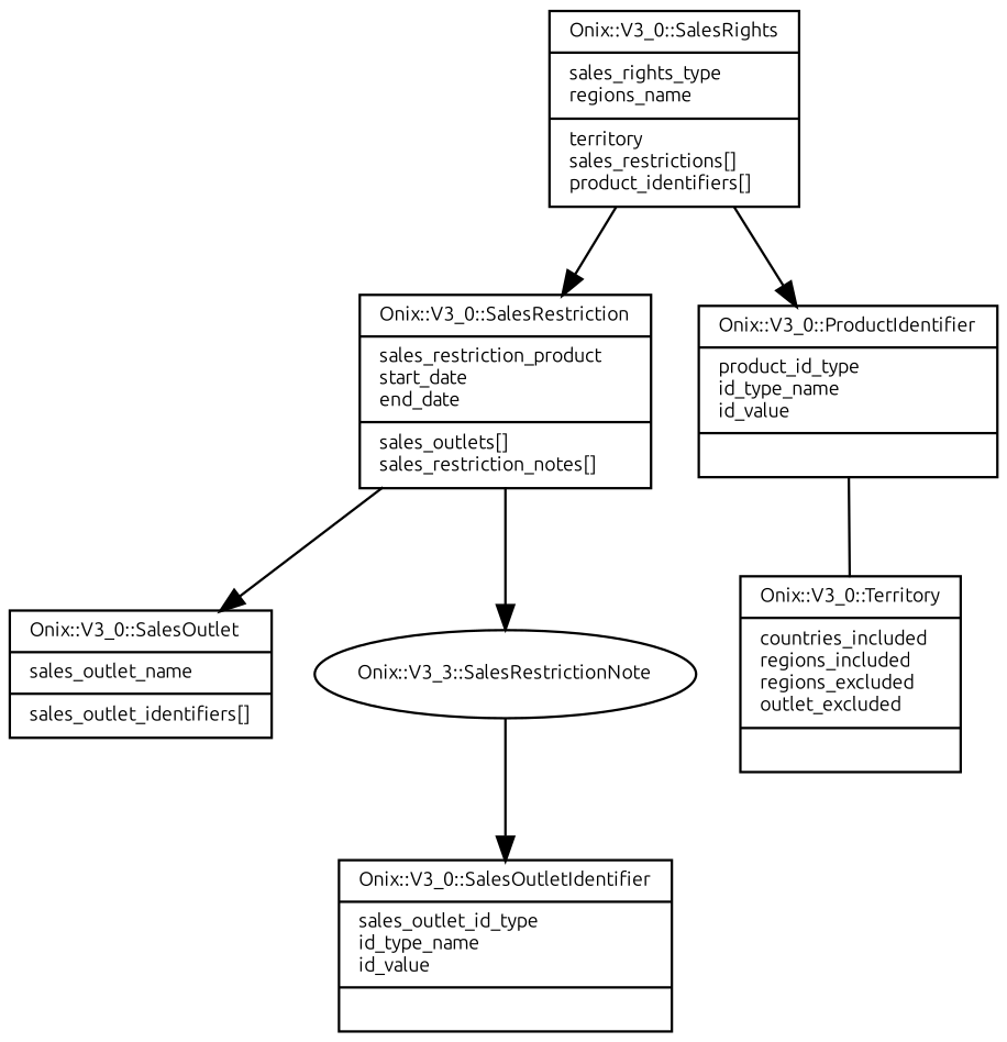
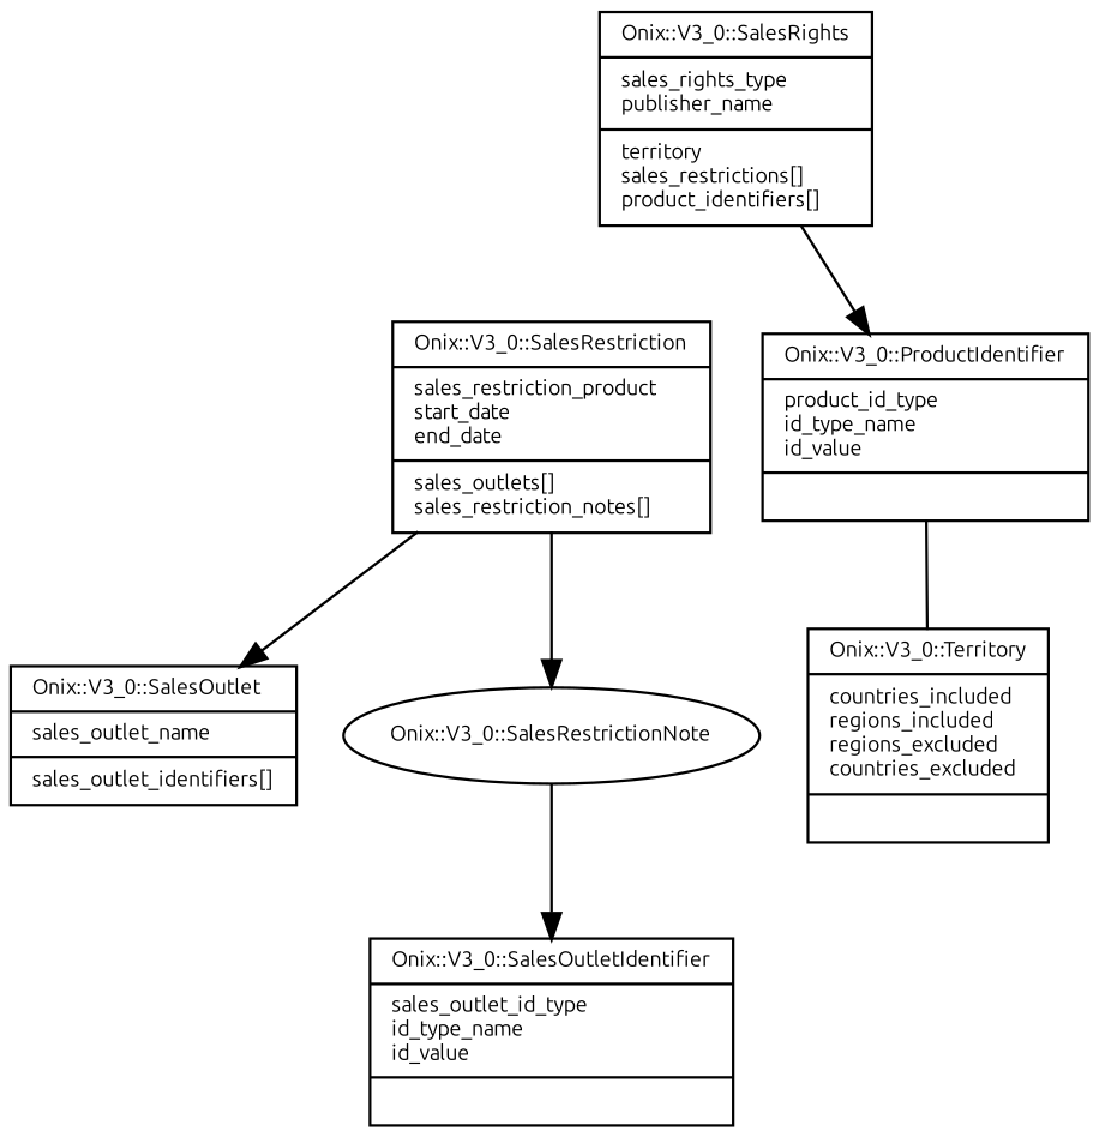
  digraph {
    fontname=Ubuntu
    fontsize=8
    node [fontname=Ubuntu fontsize=8 shape=record]
    edge [arrowhead=normal fontname=Ubuntu fontsize=8]
-   n1 [label="{Onix::V3_0::SalesRights\l|sales_rights_type\lregions_name\l|territory\lsales_restrictions[]\lproduct_identifiers[]\l}"]
+   n1 [label="{Onix::V3_0::SalesRights\l|sales_rights_type\lpublisher_name\l|territory\lsales_restrictions[]\lproduct_identifiers[]\l}"]
    n2 [label="{Onix::V3_0::SalesRestriction\l|sales_restriction_product\lstart_date\lend_date\l|sales_outlets[]\lsales_restriction_notes[]\l}"]
    n3 [label="{Onix::V3_0::ProductIdentifier\l|product_id_type\lid_type_name\lid_value\l|\l}"]
-   n4 [label="{Onix::V3_0::Territory\l|countries_included\lregions_included\lregions_excluded\loutlet_excluded\l|\l}"]
+   n4 [label="{Onix::V3_0::Territory\l|countries_included\lregions_included\lregions_excluded\lcountries_excluded\l|\l}"]
    n5 [label="{Onix::V3_0::SalesOutlet\l|sales_outlet_name\l|sales_outlet_identifiers[]\l}"]
-   n6 [label="Onix::V3_3::SalesRestrictionNote" shape=oval]
+   n6 [label="Onix::V3_0::SalesRestrictionNote" shape=oval]
    n7 [label="{Onix::V3_0::SalesOutletIdentifier\l|sales_outlet_id_type\lid_type_name\lid_value\l|\l}"]
-   n1 -> n2
    n1 -> n3
    n2 -> n5
    n2 -> n6
    n3 -> n4 [arrowhead=none]
    n6 -> n7
  }
